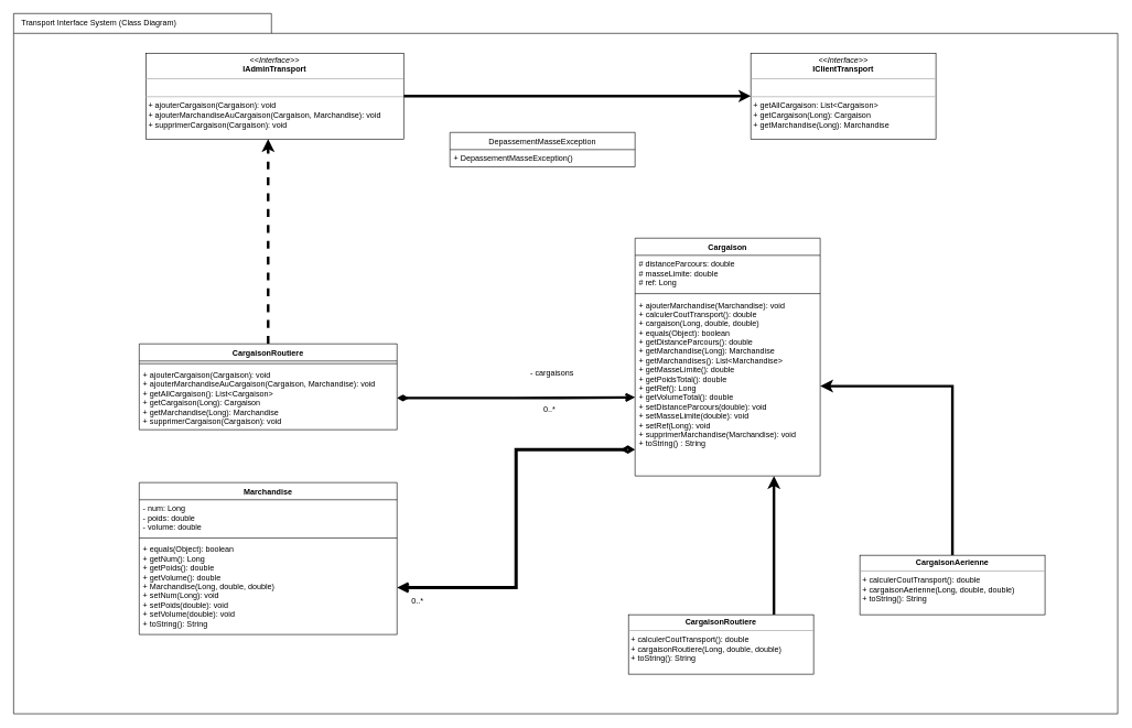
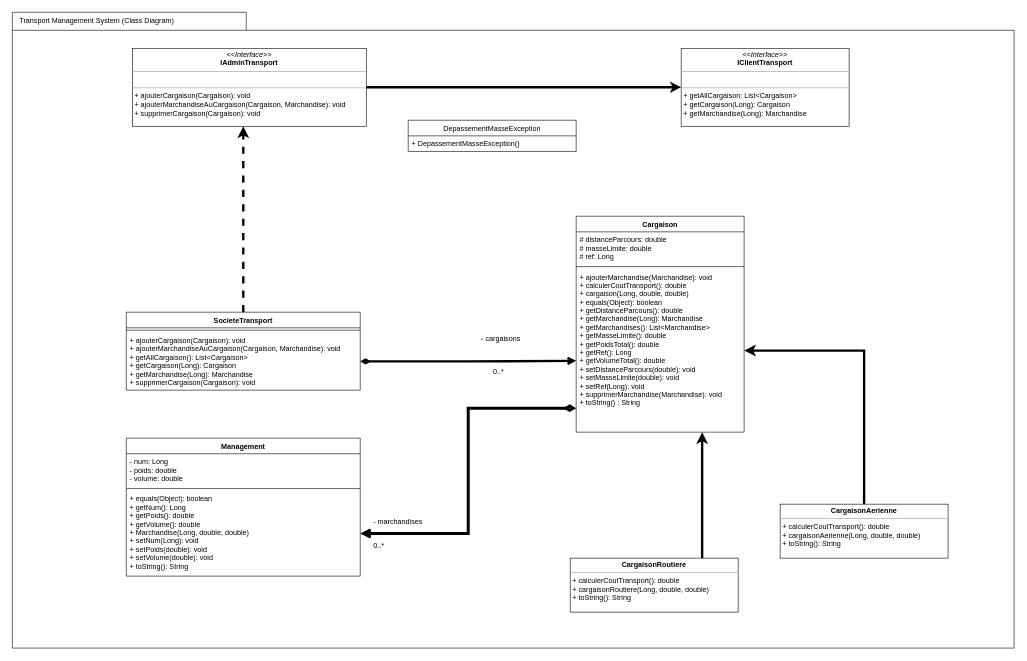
  <mxCell id="0" />
  <mxCell id="1" parent="0" />
- <mxCell id="2" value="Transport Interface System (Class Diagram)" style="shape=folder;html=1;tabWidth=390;tabHeight=30;tabPosition=left;align=left;verticalAlign=top;spacingLeft=10;whiteSpace=wrap;" vertex="1" parent="1"><mxGeometry x="20" y="20" width="1670" height="1060" as="geometry" /></mxCell>
+ <mxCell id="2" value="Transport Management System (Class Diagram)" style="shape=folder;html=1;tabWidth=390;tabHeight=30;tabPosition=left;align=left;verticalAlign=top;spacingLeft=10;whiteSpace=wrap;" vertex="1" parent="1"><mxGeometry x="20" y="20" width="1670" height="1060" as="geometry" /></mxCell>
  <mxCell id="3" value="&lt;p style=&quot;margin: 0px ; margin-top: 4px ; text-align: center&quot;&gt;&lt;i&gt;&amp;lt;&amp;lt;Interface&amp;gt;&amp;gt;&lt;/i&gt;&lt;br&gt;&lt;b&gt;IClientTransport&lt;/b&gt;&lt;/p&gt;&lt;hr size=&quot;1&quot;&gt;&lt;p style=&quot;margin: 0px ; margin-left: 4px&quot;&gt;&lt;br&gt;&lt;/p&gt;&lt;hr size=&quot;1&quot;&gt;&lt;p style=&quot;margin: 0px 0px 0px 4px&quot;&gt;+ getAllCargaison: List&amp;lt;Cargaison&amp;gt;&lt;br&gt;+ getCargaison(Long): Cargaison&lt;/p&gt;&lt;p style=&quot;margin: 0px 0px 0px 4px&quot;&gt;+ getMarchandise(Long): Marchandise&lt;/p&gt;" style="verticalAlign=top;align=left;overflow=fill;fontSize=12;fontFamily=Helvetica;html=1;" vertex="1" parent="1"><mxGeometry x="1135" y="80" width="280" height="130" as="geometry" /></mxCell>
  <mxCell id="4" style="edgeStyle=orthogonalEdgeStyle;rounded=0;orthogonalLoop=1;jettySize=auto;html=1;exitX=1;exitY=0.5;exitDx=0;exitDy=0;endArrow=classic;endFill=1;strokeWidth=4;" edge="1" parent="1" source="5" target="3"><mxGeometry relative="1" as="geometry" /></mxCell>
  <mxCell id="5" value="&lt;p style=&quot;margin: 0px ; margin-top: 4px ; text-align: center&quot;&gt;&lt;i&gt;&amp;lt;&amp;lt;Interface&amp;gt;&amp;gt;&lt;/i&gt;&lt;br&gt;&lt;b&gt;IAdminTransport&lt;/b&gt;&lt;/p&gt;&lt;hr size=&quot;1&quot;&gt;&lt;p style=&quot;margin: 0px ; margin-left: 4px&quot;&gt;&lt;br&gt;&lt;/p&gt;&lt;hr size=&quot;1&quot;&gt;&lt;p style=&quot;margin: 0px 0px 0px 4px&quot;&gt;+ ajouterCargaison(Cargaison): void&lt;br&gt;&lt;/p&gt;&lt;p style=&quot;margin: 0px 0px 0px 4px&quot;&gt;+ ajouterMarchandiseAuCargaison(Cargaison, Marchandise): void&lt;/p&gt;&lt;p style=&quot;margin: 0px 0px 0px 4px&quot;&gt;+ supprimerCargaison(Cargaison): void&lt;/p&gt;" style="verticalAlign=top;align=left;overflow=fill;fontSize=12;fontFamily=Helvetica;html=1;" vertex="1" parent="1"><mxGeometry x="220" y="80" width="390" height="130" as="geometry" /></mxCell>
  <mxCell id="6" style="edgeStyle=orthogonalEdgeStyle;rounded=0;orthogonalLoop=1;jettySize=auto;html=1;exitX=0.5;exitY=0;exitDx=0;exitDy=0;endArrow=classic;endFill=1;dashed=1;endSize=7;strokeWidth=4;" edge="1" parent="1" source="7" target="5"><mxGeometry relative="1" as="geometry"><Array as="points"><mxPoint x="405" y="330" /><mxPoint x="405" y="330" /></Array></mxGeometry></mxCell>
- <mxCell id="7" value="CargaisonRoutiere" style="swimlane;fontStyle=1;align=center;verticalAlign=top;childLayout=stackLayout;horizontal=1;startSize=26;horizontalStack=0;resizeParent=1;resizeParentMax=0;resizeLast=0;collapsible=1;marginBottom=0;" vertex="1" parent="1"><mxGeometry x="210" y="520" width="390" height="130" as="geometry" /></mxCell>
+ <mxCell id="7" value="SocieteTransport" style="swimlane;fontStyle=1;align=center;verticalAlign=top;childLayout=stackLayout;horizontal=1;startSize=26;horizontalStack=0;resizeParent=1;resizeParentMax=0;resizeLast=0;collapsible=1;marginBottom=0;" vertex="1" parent="1"><mxGeometry x="210" y="520" width="390" height="130" as="geometry" /></mxCell>
  <mxCell id="8" value="" style="line;strokeWidth=1;fillColor=none;align=left;verticalAlign=middle;spacingTop=-1;spacingLeft=3;spacingRight=3;rotatable=0;labelPosition=right;points=[];portConstraint=eastwest;" vertex="1" parent="7"><mxGeometry y="26" width="390" height="8" as="geometry" /></mxCell>
  <mxCell id="9" value="+ ajouterCargaison(Cargaison): void&#10;+ ajouterMarchandiseAuCargaison(Cargaison, Marchandise): void&#10;+ getAllCargaison(): List&lt;Cargaison&gt;&#10;+ getCargaison(Long): Cargaison&#10;+ getMarchandise(Long): Marchandise&#10;+ supprimerCargaison(Cargaison): void" style="text;strokeColor=none;fillColor=none;align=left;verticalAlign=top;spacingLeft=4;spacingRight=4;overflow=hidden;rotatable=0;points=[[0,0.5],[1,0.5]];portConstraint=eastwest;" vertex="1" parent="7"><mxGeometry y="34" width="390" height="96" as="geometry" /></mxCell>
  <mxCell id="10" value="Cargaison" style="swimlane;fontStyle=1;align=center;verticalAlign=top;childLayout=stackLayout;horizontal=1;startSize=26;horizontalStack=0;resizeParent=1;resizeParentMax=0;resizeLast=0;collapsible=1;marginBottom=0;" vertex="1" parent="1"><mxGeometry x="960" y="360" width="280" height="360" as="geometry" /></mxCell>
  <mxCell id="11" value="# distanceParcours: double&#10;# masseLimite: double&#10;# ref: Long&#10;" style="text;strokeColor=none;fillColor=none;align=left;verticalAlign=top;spacingLeft=4;spacingRight=4;overflow=hidden;rotatable=0;points=[[0,0.5],[1,0.5]];portConstraint=eastwest;" vertex="1" parent="10"><mxGeometry y="26" width="280" height="54" as="geometry" /></mxCell>
  <mxCell id="12" value="" style="line;strokeWidth=1;fillColor=none;align=left;verticalAlign=middle;spacingTop=-1;spacingLeft=3;spacingRight=3;rotatable=0;labelPosition=right;points=[];portConstraint=eastwest;" vertex="1" parent="10"><mxGeometry y="80" width="280" height="8" as="geometry" /></mxCell>
  <mxCell id="13" value="+ ajouterMarchandise(Marchandise): void&#10;+ calculerCoutTransport(): double&#10;+ cargaison(Long, double, double)&#10;+ equals(Object): boolean&#10;+ getDistanceParcours(): double&#10;+ getMarchandise(Long): Marchandise&#10;+ getMarchandises(): List&lt;Marchandise&gt;&#10;+ getMasseLimite(): double&#10;+ getPoidsTotal(): double&#10;+ getRef(): Long&#10;+ getVolumeTotal(): double&#10;+ setDistanceParcours(double): void&#10;+ setMasseLimite(double): void&#10;+ setRef(Long): void&#10;+ supprimerMarchandise(Marchandise): void&#10;+ toString() : String " style="text;strokeColor=none;fillColor=none;align=left;verticalAlign=top;spacingLeft=4;spacingRight=4;overflow=hidden;rotatable=0;points=[[0,0.5],[1,0.5]];portConstraint=eastwest;" vertex="1" parent="10"><mxGeometry y="88" width="280" height="272" as="geometry" /></mxCell>
  <mxCell id="14" style="edgeStyle=orthogonalEdgeStyle;rounded=0;orthogonalLoop=1;jettySize=auto;html=1;entryX=0;entryY=0.563;entryDx=0;entryDy=0;entryPerimeter=0;endArrow=open;endFill=0;startArrow=diamondThin;startFill=0;endSize=6;strokeWidth=4;" edge="1" parent="1" source="9" target="13"><mxGeometry relative="1" as="geometry" /></mxCell>
- <mxCell id="15" value="Marchandise" style="swimlane;fontStyle=1;align=center;verticalAlign=top;childLayout=stackLayout;horizontal=1;startSize=26;horizontalStack=0;resizeParent=1;resizeParentMax=0;resizeLast=0;collapsible=1;marginBottom=0;" vertex="1" parent="1"><mxGeometry x="210" y="730" width="390" height="230" as="geometry" /></mxCell>
+ <mxCell id="15" value="Management" style="swimlane;fontStyle=1;align=center;verticalAlign=top;childLayout=stackLayout;horizontal=1;startSize=26;horizontalStack=0;resizeParent=1;resizeParentMax=0;resizeLast=0;collapsible=1;marginBottom=0;" vertex="1" parent="1"><mxGeometry x="210" y="730" width="390" height="230" as="geometry" /></mxCell>
  <mxCell id="16" value="- num: Long&#10;- poids: double&#10;- volume: double" style="text;strokeColor=none;fillColor=none;align=left;verticalAlign=top;spacingLeft=4;spacingRight=4;overflow=hidden;rotatable=0;points=[[0,0.5],[1,0.5]];portConstraint=eastwest;" vertex="1" parent="15"><mxGeometry y="26" width="390" height="54" as="geometry" /></mxCell>
  <mxCell id="17" value="" style="line;strokeWidth=1;fillColor=none;align=left;verticalAlign=middle;spacingTop=-1;spacingLeft=3;spacingRight=3;rotatable=0;labelPosition=right;points=[];portConstraint=eastwest;" vertex="1" parent="15"><mxGeometry y="80" width="390" height="8" as="geometry" /></mxCell>
  <mxCell id="18" value="+ equals(Object): boolean&#10;+ getNum(): Long&#10;+ getPoids(): double&#10;+ getVolume(): double&#10;+ Marchandise(Long, double, double)&#10;+ setNum(Long): void&#10;+ setPoids(double): void&#10;+ setVolume(double): void&#10;+ toString(): String&#10;&#10;" style="text;strokeColor=none;fillColor=none;align=left;verticalAlign=top;spacingLeft=4;spacingRight=4;overflow=hidden;rotatable=0;points=[[0,0.5],[1,0.5]];portConstraint=eastwest;" vertex="1" parent="15"><mxGeometry y="88" width="390" height="142" as="geometry" /></mxCell>
  <mxCell id="19" style="edgeStyle=orthogonalEdgeStyle;rounded=0;orthogonalLoop=1;jettySize=auto;html=1;startArrow=diamondThin;startFill=0;endArrow=open;endFill=0;endSize=7;strokeWidth=5;startSize=7;" edge="1" parent="1" source="13" target="18"><mxGeometry relative="1" as="geometry"><Array as="points"><mxPoint x="780" y="680" /><mxPoint x="780" y="889" /></Array></mxGeometry></mxCell>
  <mxCell id="20" style="edgeStyle=orthogonalEdgeStyle;rounded=0;orthogonalLoop=1;jettySize=auto;html=1;entryX=0.75;entryY=1;entryDx=0;entryDy=0;entryPerimeter=0;startArrow=none;startFill=0;startSize=7;endArrow=classic;endFill=1;endSize=7;strokeWidth=4;" edge="1" parent="1" source="21" target="13"><mxGeometry relative="1" as="geometry"><Array as="points"><mxPoint x="1170" y="870" /><mxPoint x="1170" y="870" /></Array></mxGeometry></mxCell>
  <mxCell id="21" value="&lt;p style=&quot;margin: 0px ; margin-top: 4px ; text-align: center&quot;&gt;&lt;b&gt;CargaisonRoutiere&lt;/b&gt;&lt;/p&gt;&lt;hr size=&quot;1&quot;&gt;&lt;p style=&quot;margin: 0px ; margin-left: 4px&quot;&gt;&lt;/p&gt;&lt;p style=&quot;margin: 0px ; margin-left: 4px&quot;&gt;+ calculerCoutTransport(): double&lt;/p&gt;&lt;p style=&quot;margin: 0px ; margin-left: 4px&quot;&gt;+ cargaisonRoutiere(Long, double, double)&lt;/p&gt;&lt;p style=&quot;margin: 0px ; margin-left: 4px&quot;&gt;+ toString(): String&amp;nbsp;&amp;nbsp;&lt;/p&gt;" style="verticalAlign=top;align=left;overflow=fill;fontSize=12;fontFamily=Helvetica;html=1;" vertex="1" parent="1"><mxGeometry x="950" y="930" width="280" height="90" as="geometry" /></mxCell>
  <mxCell id="22" style="edgeStyle=orthogonalEdgeStyle;rounded=0;orthogonalLoop=1;jettySize=auto;html=1;startArrow=none;startFill=0;startSize=7;endArrow=classic;endFill=1;endSize=7;strokeWidth=4;" edge="1" parent="1" source="23" target="13"><mxGeometry relative="1" as="geometry" /></mxCell>
  <mxCell id="23" value="&lt;p style=&quot;margin: 0px ; margin-top: 4px ; text-align: center&quot;&gt;&lt;b&gt;CargaisonAerienne&lt;/b&gt;&lt;/p&gt;&lt;hr size=&quot;1&quot;&gt;&lt;p style=&quot;margin: 0px ; margin-left: 4px&quot;&gt;&lt;/p&gt;&lt;p style=&quot;margin: 0px ; margin-left: 4px&quot;&gt;+ calculerCoutTransport(): double&lt;/p&gt;&lt;p style=&quot;margin: 0px ; margin-left: 4px&quot;&gt;+ cargaisonAerienne(Long, double, double)&lt;/p&gt;&lt;p style=&quot;margin: 0px ; margin-left: 4px&quot;&gt;+ toString(): String&amp;nbsp;&amp;nbsp;&lt;/p&gt;" style="verticalAlign=top;align=left;overflow=fill;fontSize=12;fontFamily=Helvetica;html=1;" vertex="1" parent="1"><mxGeometry x="1300" y="840" width="280" height="90" as="geometry" /></mxCell>
+ <mxCell id="24" value="- marchandises" style="text;html=1;strokeColor=none;fillColor=none;align=left;verticalAlign=middle;whiteSpace=wrap;rounded=0;" vertex="1" parent="1"><mxGeometry x="620" y="860" width="120" height="20" as="geometry" /></mxCell>
  <mxCell id="25" value="0..*" style="text;html=1;strokeColor=none;fillColor=none;align=left;verticalAlign=middle;whiteSpace=wrap;rounded=0;" vertex="1" parent="1"><mxGeometry x="620" y="900" width="120" height="20" as="geometry" /></mxCell>
  <mxCell id="26" value="- cargaisons" style="text;html=1;strokeColor=none;fillColor=none;align=left;verticalAlign=middle;whiteSpace=wrap;rounded=0;" vertex="1" parent="1"><mxGeometry x="800" y="555" width="120" height="20" as="geometry" /></mxCell>
  <mxCell id="27" value="0..*" style="text;html=1;strokeColor=none;fillColor=none;align=left;verticalAlign=middle;whiteSpace=wrap;rounded=0;" vertex="1" parent="1"><mxGeometry x="820" y="610" width="120" height="20" as="geometry" /></mxCell>
  <mxCell id="28" value="DepassementMasseException" style="swimlane;fontStyle=0;childLayout=stackLayout;horizontal=1;startSize=26;fillColor=none;horizontalStack=0;resizeParent=1;resizeParentMax=0;resizeLast=0;collapsible=1;marginBottom=0;" vertex="1" parent="1"><mxGeometry x="680" y="200" width="280" height="52" as="geometry" /></mxCell>
  <mxCell id="29" value="+ DepassementMasseException()" style="text;strokeColor=none;fillColor=none;align=left;verticalAlign=top;spacingLeft=4;spacingRight=4;overflow=hidden;rotatable=0;points=[[0,0.5],[1,0.5]];portConstraint=eastwest;" vertex="1" parent="28"><mxGeometry y="26" width="280" height="26" as="geometry" /></mxCell>
